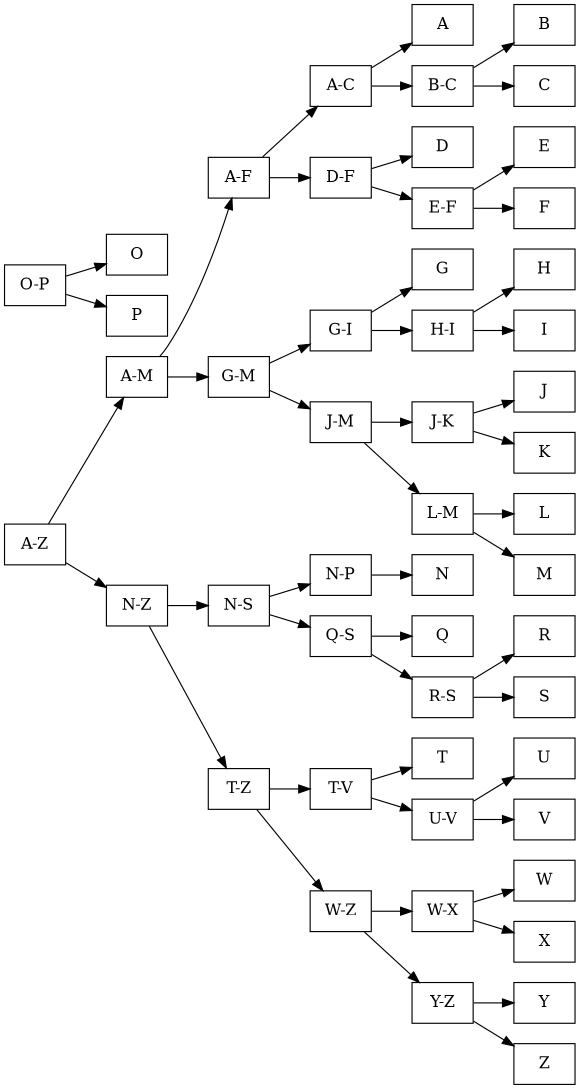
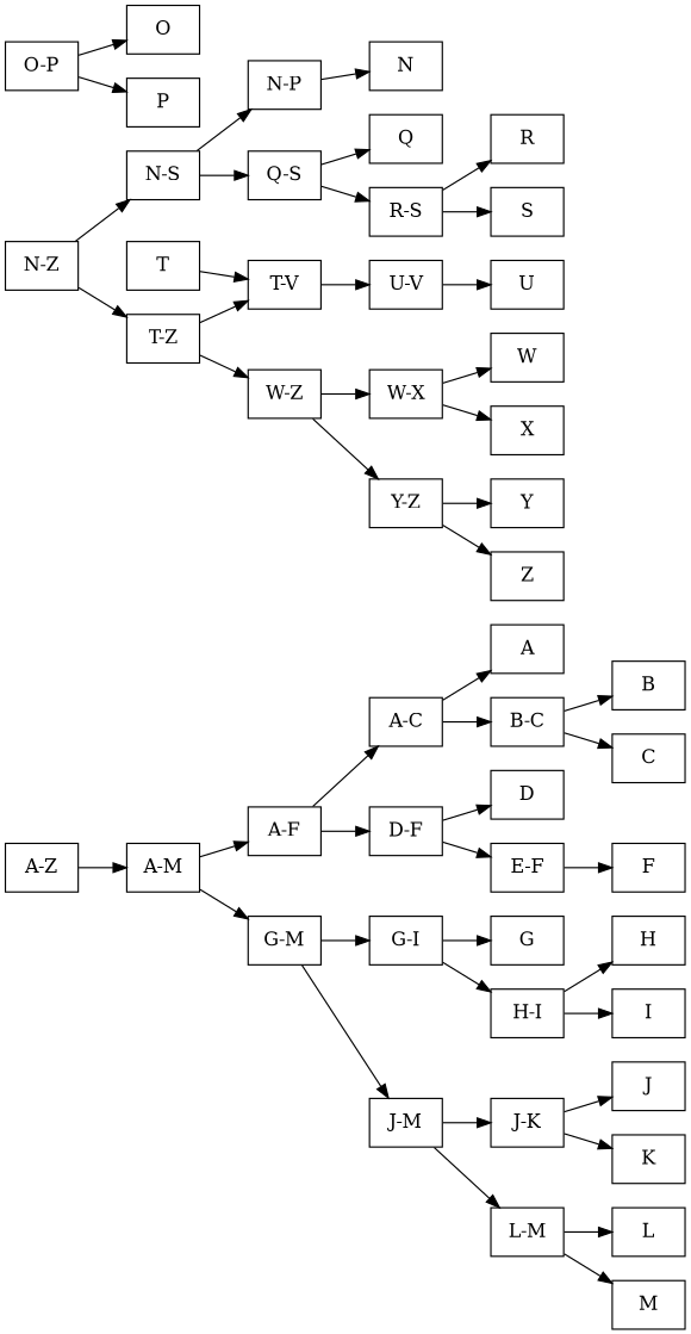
  digraph {
    rankdir=LR
    node [shape=box]
    n1 [label="A-Z"]
    n2 [label="A-M"]
    n3 [label="N-Z"]
    n4 [label="A-F"]
    n5 [label="G-M"]
    n6 [label="N-S"]
    n7 [label="T-Z"]
    n8 [label="A-C"]
    n9 [label="D-F"]
    n10 [label="G-I"]
    n11 [label="J-M"]
    n12 [label="N-P"]
    n13 [label="Q-S"]
    n14 [label="T-V"]
    n15 [label="W-Z"]
    n16 [label=A]
    n17 [label="B-C"]
    n18 [label=D]
    n19 [label="E-F"]
    n20 [label=G]
    n21 [label="H-I"]
    n22 [label="J-K"]
    n23 [label="L-M"]
    n24 [label=N]
    n25 [label=Q]
    n26 [label="R-S"]
    n27 [label=T]
    n28 [label="U-V"]
    n29 [label="W-X"]
    n30 [label="Y-Z"]
    n31 [label=B]
    n32 [label=C]
-   n33 [label=E]
    n34 [label=F]
    n35 [label=H]
    n36 [label=I]
    n37 [label=J]
    n38 [label=K]
    n39 [label=L]
    n40 [label=M]
    n41 [label="O-P"]
    n42 [label=O]
    n43 [label=P]
    n44 [label=R]
    n45 [label=S]
    n46 [label=U]
-   n47 [label=V]
    n48 [label=W]
    n49 [label=X]
    n50 [label=Y]
    n51 [label=Z]
    n1 -> n2
-   n1 -> n3
    n2 -> n4
    n2 -> n5
    n3 -> n6
    n3 -> n7
    n4 -> n8
    n4 -> n9
    n5 -> n10
    n5 -> n11
    n6 -> n12
    n6 -> n13
    n7 -> n14
    n7 -> n15
    n8 -> n16
    n8 -> n17
    n9 -> n18
    n9 -> n19
    n10 -> n20
    n10 -> n21
    n11 -> n22
    n11 -> n23
    n12 -> n24
    n13 -> n25
    n13 -> n26
-   n14 -> n27
+   n27 -> n14
    n14 -> n28
    n15 -> n29
    n15 -> n30
    n17 -> n31
    n17 -> n32
-   n19 -> n33
    n19 -> n34
    n21 -> n35
    n21 -> n36
    n22 -> n37
    n22 -> n38
    n23 -> n39
    n23 -> n40
    n26 -> n44
    n26 -> n45
    n28 -> n46
-   n28 -> n47
    n29 -> n48
    n29 -> n49
    n30 -> n50
    n30 -> n51
    n41 -> n42
    n41 -> n43
  }
